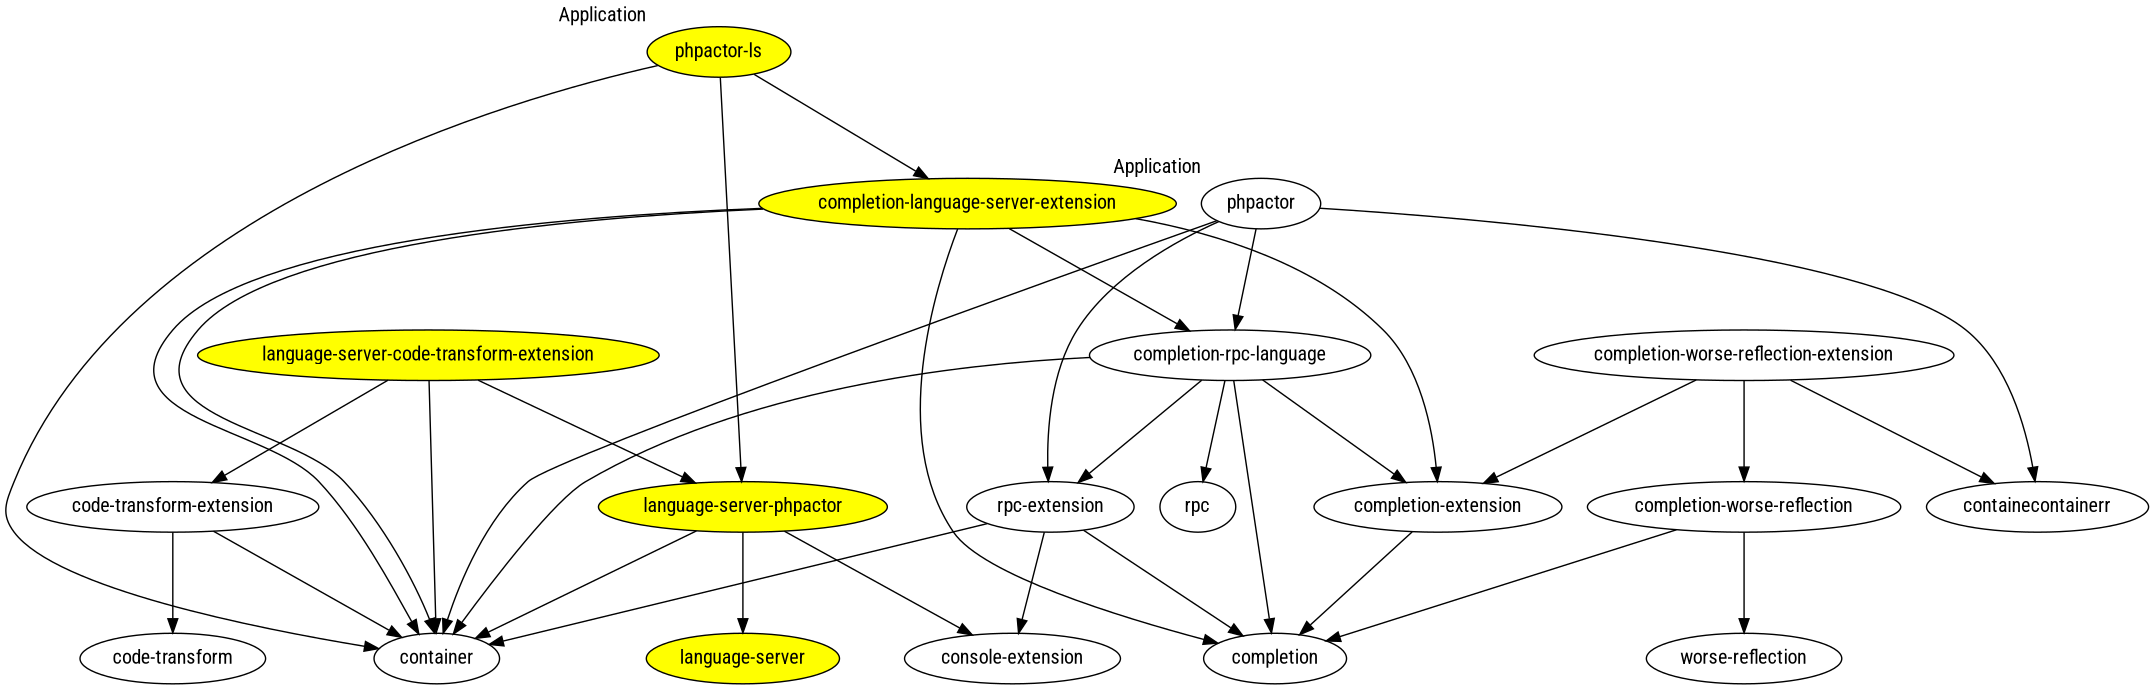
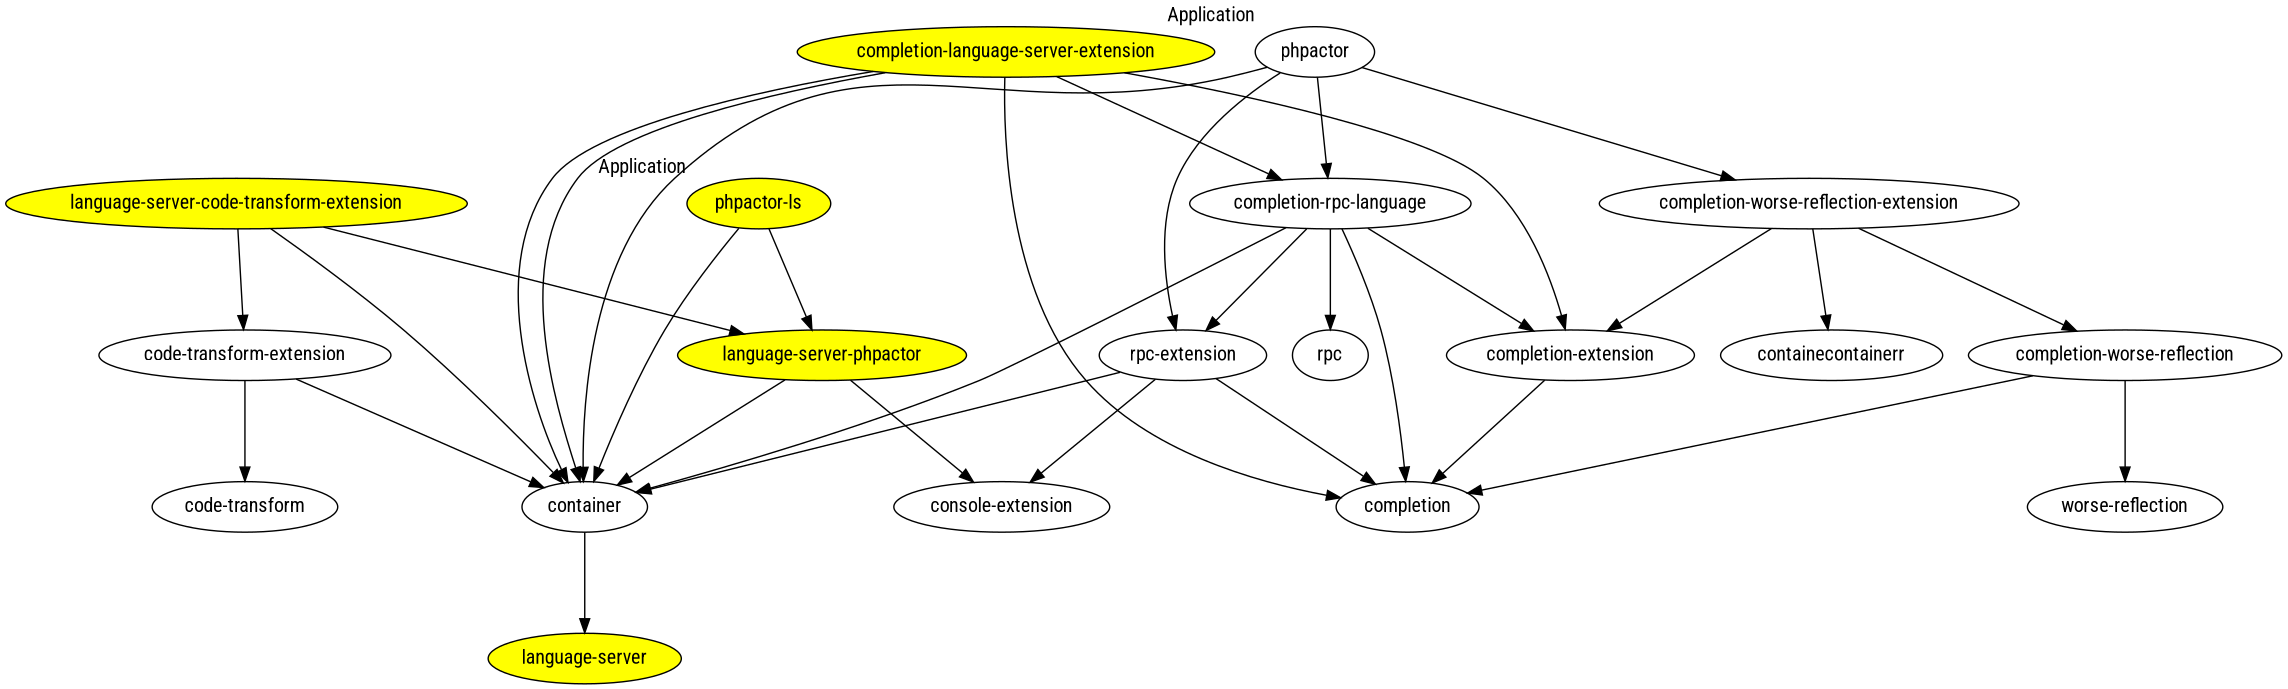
  digraph {
    fontname="Roboto Condensed"
    ranksep=1
    node [fontname="Roboto Condensed"]
    edge [fontname="Roboto Condensed"]
    "phpactor-ls" [fillcolor=yellow style=filled xlabel=Application]
    n2 [fillcolor=yellow label="language-server-phpactor" style=filled]
    "completion-language-server-extension" [fillcolor=yellow style=filled]
    container
    "language-server" [fillcolor=yellow style=filled]
    "console-extension"
    completion
    "completion-extension"
    n9 [label="completion-rpc-language"]
    "language-server-code-transform-extension" [fillcolor=yellow style=filled]
    "code-transform-extension"
    "code-transform"
    "rpc-extension"
    rpc
    phpactor [xlabel=Application]
    "completion-worse-reflection-extension"
    "completion-worse-reflection"
    containecontainerr
    "worse-reflection"
    "phpactor-ls" -> n2
-   "phpactor-ls" -> "completion-language-server-extension"
    "phpactor-ls" -> container
    n2 -> container
-   n2 -> "language-server"
+   container -> "language-server"
    n2 -> "console-extension"
    "completion-language-server-extension" -> container
    "completion-language-server-extension" -> container
    "completion-language-server-extension" -> completion
    "completion-language-server-extension" -> "completion-extension"
    "completion-language-server-extension" -> n9
    "completion-extension" -> completion
    n9 -> container
    n9 -> completion
    n9 -> "completion-extension"
    n9 -> "rpc-extension"
    n9 -> rpc
    "language-server-code-transform-extension" -> n2
    "language-server-code-transform-extension" -> container
    "language-server-code-transform-extension" -> "code-transform-extension"
    "code-transform-extension" -> container
    "code-transform-extension" -> "code-transform"
    "rpc-extension" -> container
    "rpc-extension" -> "console-extension"
    "rpc-extension" -> completion
    phpactor -> container
    phpactor -> n9
    phpactor -> "rpc-extension"
-   phpactor -> containecontainerr
+   phpactor -> "completion-worse-reflection-extension"
    "completion-worse-reflection-extension" -> "completion-extension"
    "completion-worse-reflection-extension" -> "completion-worse-reflection"
    "completion-worse-reflection-extension" -> containecontainerr
    "completion-worse-reflection" -> completion
    "completion-worse-reflection" -> "worse-reflection"
  }
